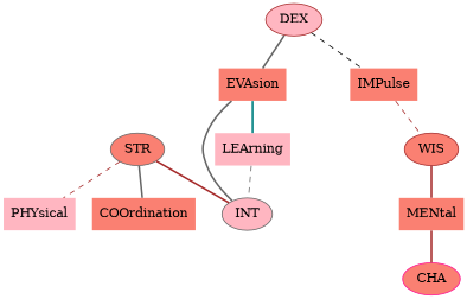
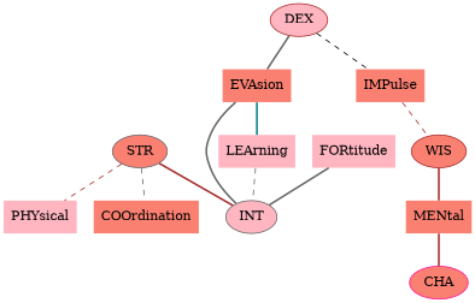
  graph {
    node [color=brown fillcolor=salmon shape=none style=filled]
    edge [color=gray40 style=bold]
    n1 [fillcolor=lightpink label=PHYsical]
    n2 [label=EVAsion]
    INT [color=gray40 fillcolor=lightpink shape=""]
    n4 [color=gray40 fillcolor=lightpink label=LEArning]
    n5 [label=MENtal]
    CHA [color=deeppink shape=""]
    n7 [color=deeppink label=COOrdination]
    DEX [fillcolor=lightpink shape=""]
    n9 [color=deeppink label=IMPulse]
+   n10 [color=gray40 fillcolor=lightpink label=FORtitude]
    WIS [shape=""]
    STR [color=gray40 shape=""]
    n2 -- INT
    n2 -- n4 [color=teal]
    n4 -- INT [style=dashed]
    n5 -- CHA [color=brown]
    DEX -- n2
    DEX -- n9 [color=black style=dashed]
    n9 -- WIS [color=brown style=dashed]
+   n10 -- INT
    WIS -- n5 [color=brown]
    STR -- n1 [color=brown style=dashed]
    STR -- INT [color=brown]
-   STR -- n7
+   STR -- n7 [style=dashed]
  }
